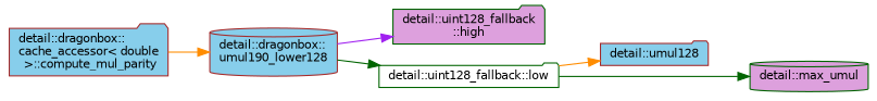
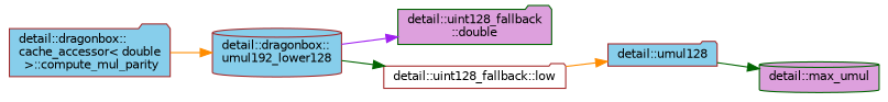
  digraph {
    rankdir=LR
    node [color=brown fillcolor=skyblue fontname=Helvetica fontsize=10 shape=folder style=filled]
    edge [color=darkorange fontname=Helvetica fontsize=10 labelfontname=Helvetica labelfontsize=10 style=solid]
    n1 [fontcolor=black height=0.2 label="detail::dragonbox::\lcache_accessor\< double\l \>::compute_mul_parity" width=0.4]
-   n2 [height=0.2 label="detail::dragonbox::\lumul190_lower128" shape=cylinder width=0.4]
-   n3 [color=darkgreen fillcolor=plum height=0.2 label="detail::uint128_fallback\l::high" width=0.4]
-   n4 [color=darkgreen fillcolor=white height=0.2 label="detail::uint128_fallback::low" width=0.4]
+   n2 [height=0.2 label="detail::dragonbox::\lumul192_lower128" shape=cylinder width=0.4]
+   n3 [color=darkgreen fillcolor=plum height=0.2 label="detail::uint128_fallback\l::double" width=0.4]
+   n4 [fillcolor=white height=0.2 label="detail::uint128_fallback::low" width=0.4]
    n5 [height=0.2 label="detail::umul128" width=0.4]
    n6 [color=darkgreen fillcolor=plum height=0.2 label="detail::max_umul" shape=cylinder width=0.4]
    n1 -> n2
    n2 -> n3 [color=purple]
    n2 -> n4 [color=darkgreen]
    n4 -> n5
-   n4 -> n6 [color=darkgreen]
+   n5 -> n6 [color=darkgreen]
  }
